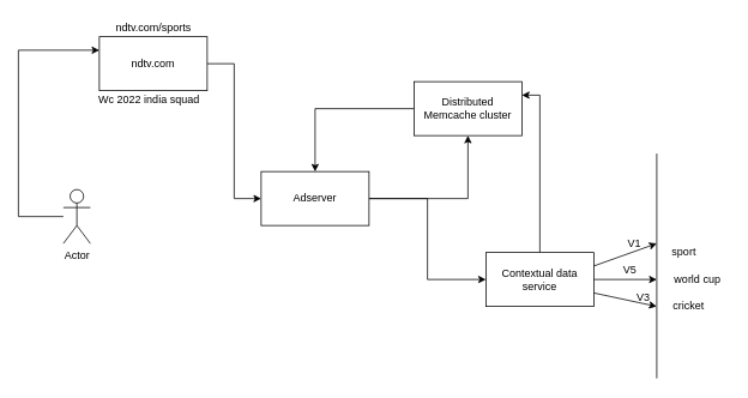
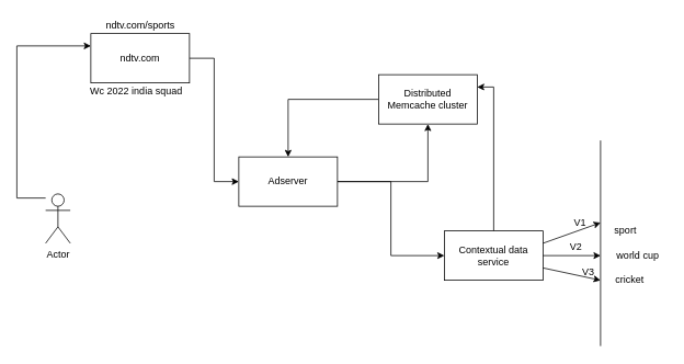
  <mxCell id="0" />
  <mxCell id="1" parent="0" />
  <mxCell id="2" style="edgeStyle=orthogonalEdgeStyle;rounded=0;orthogonalLoop=1;jettySize=auto;html=1;" parent="1" source="4" target="8" edge="1"><mxGeometry relative="1" as="geometry" /></mxCell>
  <mxCell id="3" style="edgeStyle=orthogonalEdgeStyle;rounded=0;orthogonalLoop=1;jettySize=auto;html=1;entryX=0;entryY=0.5;entryDx=0;entryDy=0;" parent="1" source="4" target="6" edge="1"><mxGeometry relative="1" as="geometry" /></mxCell>
  <mxCell id="4" value="Adserver" style="rounded=0;whiteSpace=wrap;html=1;" parent="1" vertex="1"><mxGeometry x="290" y="190" width="120" height="60" as="geometry" /></mxCell>
  <mxCell id="5" style="edgeStyle=orthogonalEdgeStyle;rounded=0;orthogonalLoop=1;jettySize=auto;html=1;entryX=1;entryY=0.25;entryDx=0;entryDy=0;" parent="1" source="6" target="8" edge="1"><mxGeometry relative="1" as="geometry" /></mxCell>
  <mxCell id="6" value="Contextual data service" style="rounded=0;whiteSpace=wrap;html=1;" parent="1" vertex="1"><mxGeometry x="540" y="280" width="120" height="60" as="geometry" /></mxCell>
  <mxCell id="7" style="edgeStyle=orthogonalEdgeStyle;rounded=0;orthogonalLoop=1;jettySize=auto;html=1;" parent="1" source="8" target="4" edge="1"><mxGeometry relative="1" as="geometry" /></mxCell>
  <mxCell id="8" value="Distributed Memcache cluster" style="rounded=0;whiteSpace=wrap;html=1;" parent="1" vertex="1"><mxGeometry x="460" y="90" width="120" height="60" as="geometry" /></mxCell>
  <mxCell id="9" value="" style="endArrow=none;html=1;rounded=0;" parent="1" edge="1"><mxGeometry width="50" height="50" relative="1" as="geometry"><mxPoint x="730" y="420" as="sourcePoint" /><mxPoint x="730" y="170" as="targetPoint" /></mxGeometry></mxCell>
  <mxCell id="10" value="" style="endArrow=classic;html=1;rounded=0;exitX=1;exitY=0.25;exitDx=0;exitDy=0;" parent="1" source="6" edge="1"><mxGeometry width="50" height="50" relative="1" as="geometry"><mxPoint x="760" y="290" as="sourcePoint" /><mxPoint x="730" y="270" as="targetPoint" /></mxGeometry></mxCell>
  <mxCell id="11" value="" style="endArrow=classic;html=1;rounded=0;exitX=1;exitY=0.5;exitDx=0;exitDy=0;" parent="1" source="6" edge="1"><mxGeometry width="50" height="50" relative="1" as="geometry"><mxPoint x="760" y="290" as="sourcePoint" /><mxPoint x="730" y="310" as="targetPoint" /></mxGeometry></mxCell>
  <mxCell id="12" value="" style="endArrow=classic;html=1;rounded=0;exitX=1;exitY=0.75;exitDx=0;exitDy=0;" parent="1" source="6" edge="1"><mxGeometry width="50" height="50" relative="1" as="geometry"><mxPoint x="760" y="290" as="sourcePoint" /><mxPoint x="730" y="340" as="targetPoint" /></mxGeometry></mxCell>
  <mxCell id="13" value="V1" style="text;html=1;align=center;verticalAlign=middle;resizable=0;points=[];autosize=1;strokeColor=none;fillColor=none;" parent="1" vertex="1"><mxGeometry x="690" y="260" width="30" height="20" as="geometry" /></mxCell>
- <mxCell id="14" value="V5" style="text;html=1;align=center;verticalAlign=middle;resizable=0;points=[];autosize=1;strokeColor=none;fillColor=none;" parent="1" vertex="1"><mxGeometry x="685" y="290" width="30" height="20" as="geometry" /></mxCell>
+ <mxCell id="14" value="V2" style="text;html=1;align=center;verticalAlign=middle;resizable=0;points=[];autosize=1;strokeColor=none;fillColor=none;" parent="1" vertex="1"><mxGeometry x="685" y="290" width="30" height="20" as="geometry" /></mxCell>
  <mxCell id="15" value="V3" style="text;html=1;align=center;verticalAlign=middle;resizable=0;points=[];autosize=1;strokeColor=none;fillColor=none;" parent="1" vertex="1"><mxGeometry x="700" y="320" width="30" height="20" as="geometry" /></mxCell>
  <mxCell id="16" style="edgeStyle=orthogonalEdgeStyle;rounded=0;orthogonalLoop=1;jettySize=auto;html=1;entryX=0;entryY=0.5;entryDx=0;entryDy=0;" parent="1" source="17" target="4" edge="1"><mxGeometry relative="1" as="geometry" /></mxCell>
  <mxCell id="17" value="ndtv.com" style="rounded=0;whiteSpace=wrap;html=1;" parent="1" vertex="1"><mxGeometry x="110" y="40" width="120" height="60" as="geometry" /></mxCell>
  <mxCell id="18" style="edgeStyle=orthogonalEdgeStyle;rounded=0;orthogonalLoop=1;jettySize=auto;html=1;entryX=0;entryY=0.25;entryDx=0;entryDy=0;" parent="1" source="19" target="17" edge="1"><mxGeometry relative="1" as="geometry"><Array as="points"><mxPoint x="20" y="240" /><mxPoint x="20" y="55" /></Array></mxGeometry></mxCell>
- <mxCell id="19" value="Actor" style="shape=umlActor;verticalLabelPosition=bottom;verticalAlign=top;html=1;outlineConnect=0;" parent="1" vertex="1"><mxGeometry x="70" y="210" width="30" height="60" as="geometry" /></mxCell>
+ <mxCell id="19" value="Actor" style="shape=umlActor;verticalLabelPosition=bottom;verticalAlign=top;html=1;outlineConnect=0;" parent="1" vertex="1"><mxGeometry x="55" y="235" width="30" height="60" as="geometry" /></mxCell>
  <mxCell id="20" value="ndtv.com/sports" style="text;html=1;align=center;verticalAlign=middle;resizable=0;points=[];autosize=1;strokeColor=none;fillColor=none;" vertex="1" parent="1"><mxGeometry x="120" y="20" width="100" height="20" as="geometry" /></mxCell>
  <mxCell id="21" value="Wc 2022 india squad" style="text;html=1;align=center;verticalAlign=middle;resizable=0;points=[];autosize=1;strokeColor=none;fillColor=none;" vertex="1" parent="1"><mxGeometry x="100" y="100" width="130" height="20" as="geometry" /></mxCell>
  <mxCell id="22" value="sport" style="text;html=1;align=center;verticalAlign=middle;resizable=0;points=[];autosize=1;strokeColor=none;fillColor=none;" vertex="1" parent="1"><mxGeometry x="740" y="270" width="40" height="20" as="geometry" /></mxCell>
  <mxCell id="23" value="world cup" style="text;html=1;align=center;verticalAlign=middle;resizable=0;points=[];autosize=1;strokeColor=none;fillColor=none;" vertex="1" parent="1"><mxGeometry x="740" y="300" width="70" height="20" as="geometry" /></mxCell>
  <mxCell id="24" value="cricket" style="text;html=1;align=center;verticalAlign=middle;resizable=0;points=[];autosize=1;strokeColor=none;fillColor=none;" vertex="1" parent="1"><mxGeometry x="740" y="330" width="50" height="20" as="geometry" /></mxCell>
